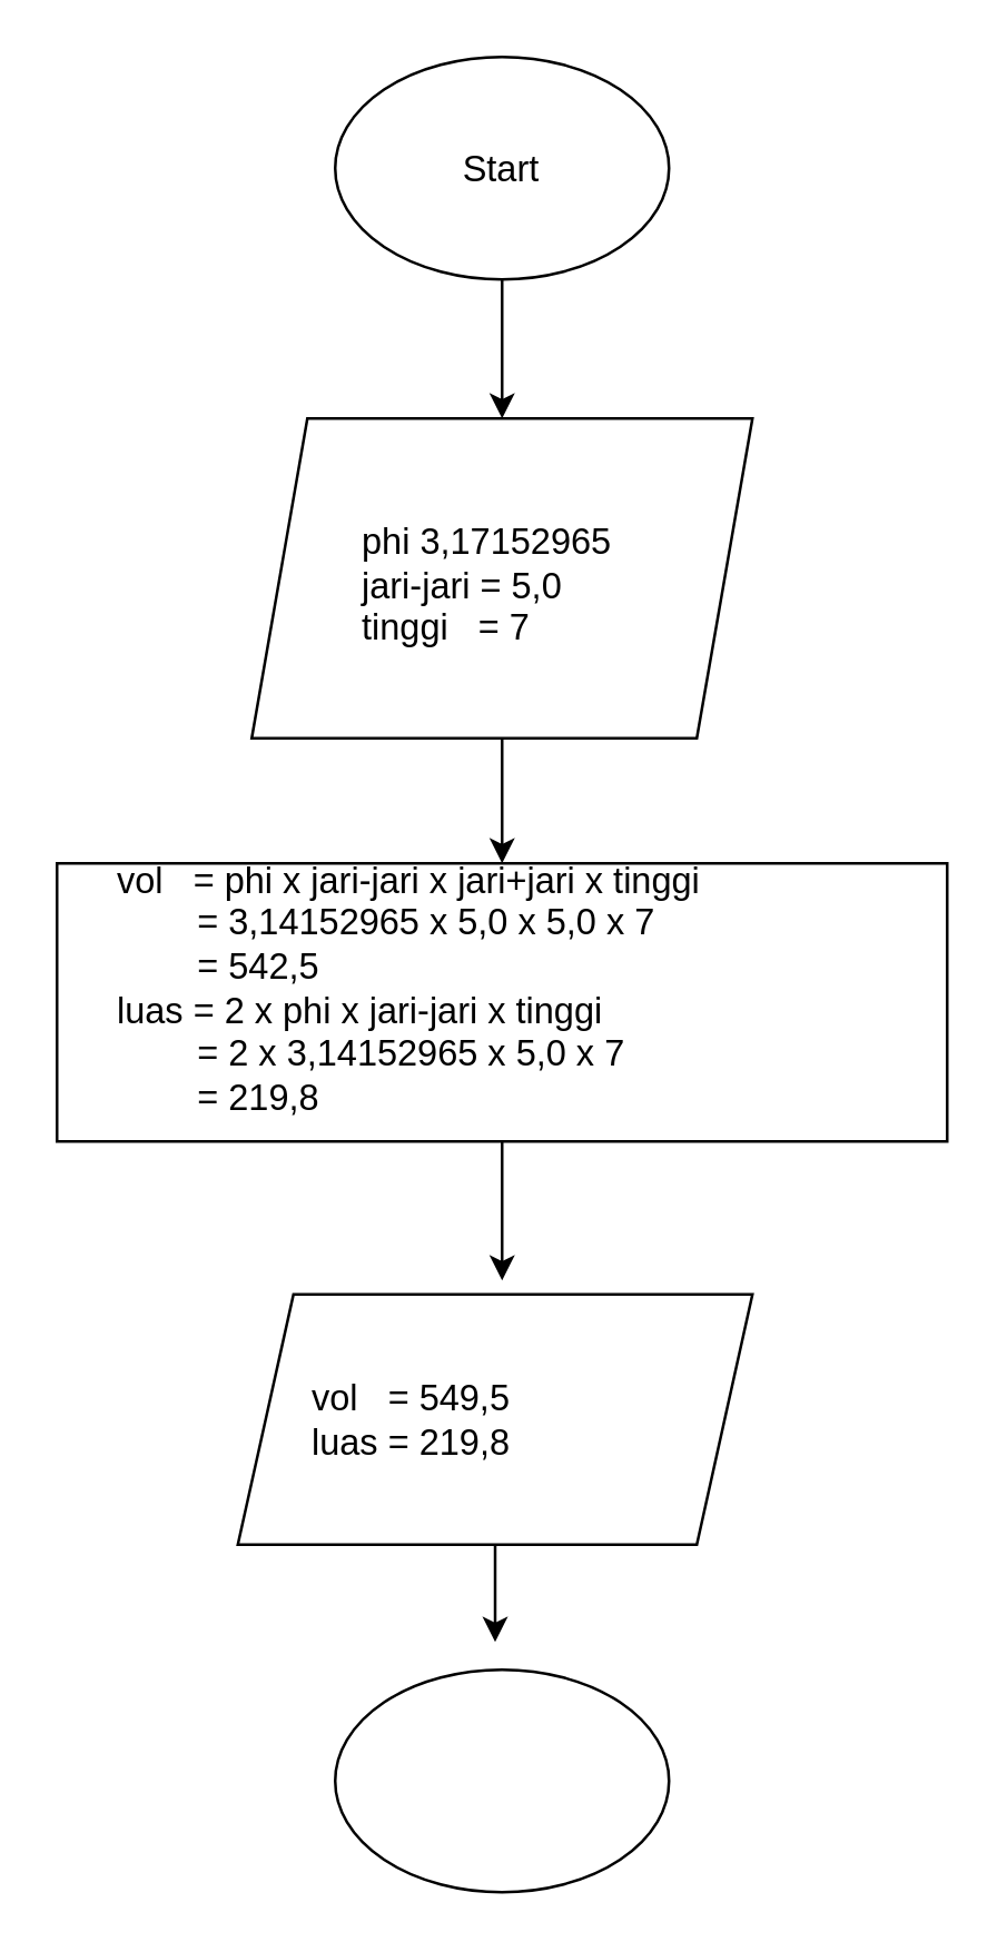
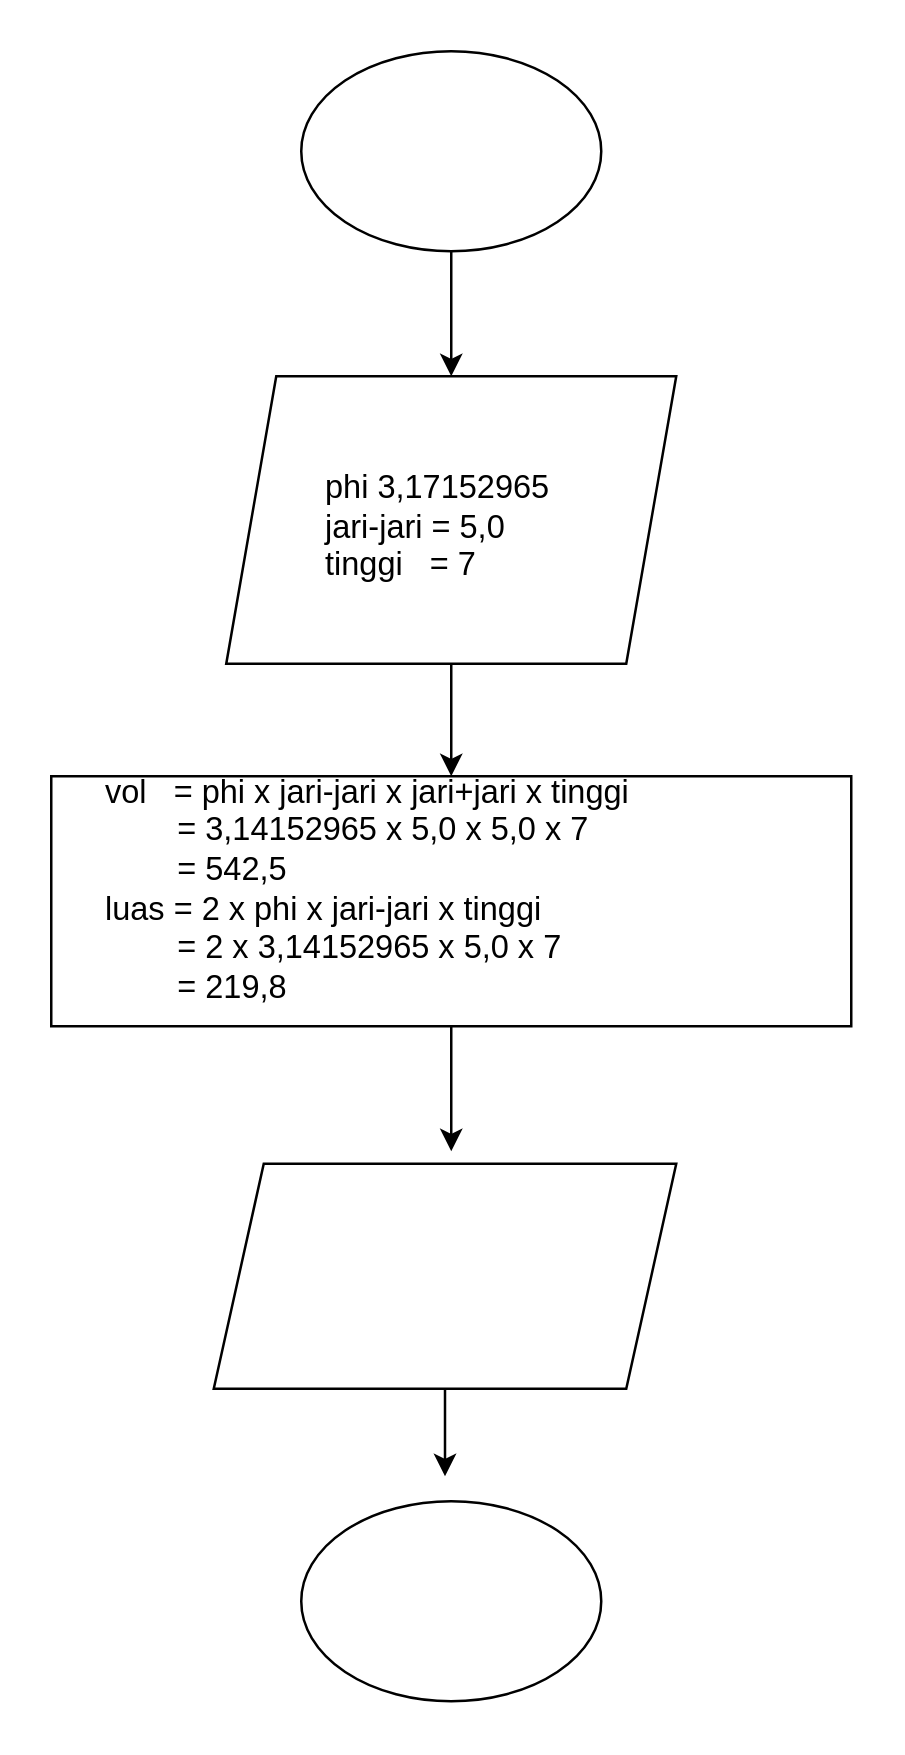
  <mxCell id="0" />
  <mxCell id="1" parent="0" />
  <mxCell id="2" style="edgeStyle=orthogonalEdgeStyle;rounded=0;orthogonalLoop=1;jettySize=auto;html=1;entryX=0.5;entryY=0;entryDx=0;entryDy=0;fontSize=13;" edge="1" parent="1" source="3" target="6"><mxGeometry relative="1" as="geometry" /></mxCell>
  <mxCell id="3" value="" style="ellipse;whiteSpace=wrap;html=1;" vertex="1" parent="1"><mxGeometry x="120" y="20" width="120" height="80" as="geometry" /></mxCell>
- <mxCell id="4" value="&lt;font style=&quot;font-size: 13px;&quot;&gt;Start&lt;/font&gt;" style="text;html=1;strokeColor=none;fillColor=none;align=center;verticalAlign=middle;whiteSpace=wrap;rounded=0;" vertex="1" parent="1"><mxGeometry x="150" y="45" width="60" height="30" as="geometry" /></mxCell>
  <mxCell id="5" style="edgeStyle=orthogonalEdgeStyle;rounded=0;orthogonalLoop=1;jettySize=auto;html=1;fontSize=13;" edge="1" parent="1" source="6"><mxGeometry relative="1" as="geometry"><mxPoint x="180" y="310" as="targetPoint" /></mxGeometry></mxCell>
  <mxCell id="6" value="" style="shape=parallelogram;perimeter=parallelogramPerimeter;whiteSpace=wrap;html=1;fixedSize=1;fontSize=13;" vertex="1" parent="1"><mxGeometry x="90" y="150" width="180" height="115" as="geometry" /></mxCell>
  <mxCell id="7" value="phi 3,17152965&lt;br&gt;jari-jari = 5,0&lt;br&gt;tinggi&amp;nbsp; &amp;nbsp;= 7" style="text;html=1;strokeColor=none;fillColor=none;align=left;verticalAlign=middle;whiteSpace=wrap;rounded=0;fontSize=13;" vertex="1" parent="1"><mxGeometry x="127.5" y="195" width="105" height="30" as="geometry" /></mxCell>
  <mxCell id="8" style="edgeStyle=orthogonalEdgeStyle;rounded=0;orthogonalLoop=1;jettySize=auto;html=1;fontSize=13;" edge="1" parent="1" source="9"><mxGeometry relative="1" as="geometry"><mxPoint x="180" y="460" as="targetPoint" /></mxGeometry></mxCell>
  <mxCell id="9" value="" style="rounded=0;whiteSpace=wrap;html=1;fontSize=13;" vertex="1" parent="1"><mxGeometry x="20" y="310" width="320" height="100" as="geometry" /></mxCell>
  <mxCell id="10" value="vol&amp;nbsp; &amp;nbsp;= phi x jari-jari x jari+jari x tinggi&lt;br&gt;&amp;nbsp; &amp;nbsp; &amp;nbsp; &amp;nbsp; = 3,14152965 x 5,0 x 5,0 x 7&lt;br&gt;&amp;nbsp; &amp;nbsp; &amp;nbsp; &amp;nbsp; = 542,5&lt;br&gt;luas = 2 x phi x jari-jari x tinggi&lt;br&gt;&amp;nbsp; &amp;nbsp; &amp;nbsp; &amp;nbsp; = 2 x 3,14152965 x 5,0 x 7&lt;br&gt;&amp;nbsp; &amp;nbsp; &amp;nbsp; &amp;nbsp; = 219,8" style="text;html=1;strokeColor=none;fillColor=none;align=left;verticalAlign=middle;whiteSpace=wrap;rounded=0;fontSize=13;" vertex="1" parent="1"><mxGeometry x="40" y="320" width="290" height="70" as="geometry" /></mxCell>
  <mxCell id="11" style="edgeStyle=orthogonalEdgeStyle;rounded=0;orthogonalLoop=1;jettySize=auto;html=1;fontSize=13;" edge="1" parent="1" source="12"><mxGeometry relative="1" as="geometry"><mxPoint x="177.5" y="590" as="targetPoint" /></mxGeometry></mxCell>
  <mxCell id="12" value="" style="shape=parallelogram;perimeter=parallelogramPerimeter;whiteSpace=wrap;html=1;fixedSize=1;fontSize=13;" vertex="1" parent="1"><mxGeometry x="85" y="465" width="185" height="90" as="geometry" /></mxCell>
- <mxCell id="13" value="vol&amp;nbsp; &amp;nbsp;= 549,5&lt;br&gt;luas = 219,8" style="text;html=1;strokeColor=none;fillColor=none;align=left;verticalAlign=middle;whiteSpace=wrap;rounded=0;fontSize=13;" vertex="1" parent="1"><mxGeometry x="110" y="495" width="140" height="30" as="geometry" /></mxCell>
  <mxCell id="14" value="" style="ellipse;whiteSpace=wrap;html=1;fontSize=13;" vertex="1" parent="1"><mxGeometry x="120" y="600" width="120" height="80" as="geometry" /></mxCell>
